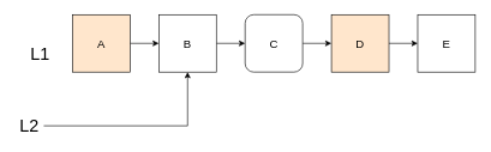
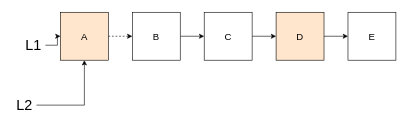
  <mxCell id="0" />
  <mxCell id="1" parent="0" />
  <mxCell id="2" value="&lt;font size=&quot;3&quot;&gt;E&lt;/font&gt;" style="whiteSpace=wrap;html=1;aspect=fixed;" parent="1" vertex="1"><mxGeometry x="580" y="20" width="80" height="80" as="geometry" /></mxCell>
- <mxCell id="3" value="" style="edgeStyle=orthogonalEdgeStyle;rounded=0;orthogonalLoop=1;jettySize=auto;html=1;" parent="1" source="4" target="6" edge="1"><mxGeometry relative="1" as="geometry" /></mxCell>
+ <mxCell id="3" value="" style="edgeStyle=orthogonalEdgeStyle;rounded=0;orthogonalLoop=1;jettySize=auto;html=1;dashed=1;" parent="1" source="4" target="6" edge="1"><mxGeometry relative="1" as="geometry" /></mxCell>
  <mxCell id="4" value="&lt;font size=&quot;3&quot;&gt;A&lt;/font&gt;" style="whiteSpace=wrap;html=1;aspect=fixed;fillColor=#ffe6cc;" parent="1" vertex="1"><mxGeometry x="100" y="20" width="80" height="80" as="geometry" /></mxCell>
  <mxCell id="5" value="" style="edgeStyle=orthogonalEdgeStyle;rounded=0;orthogonalLoop=1;jettySize=auto;html=1;" parent="1" source="6" target="8" edge="1"><mxGeometry relative="1" as="geometry" /></mxCell>
  <mxCell id="6" value="&lt;font size=&quot;3&quot;&gt;B&lt;/font&gt;" style="whiteSpace=wrap;html=1;aspect=fixed;" parent="1" vertex="1"><mxGeometry x="220" y="20" width="80" height="80" as="geometry" /></mxCell>
  <mxCell id="7" value="" style="edgeStyle=orthogonalEdgeStyle;rounded=0;orthogonalLoop=1;jettySize=auto;html=1;" parent="1" source="8" target="10" edge="1"><mxGeometry relative="1" as="geometry" /></mxCell>
- <mxCell id="8" value="&lt;font size=&quot;3&quot;&gt;C&lt;/font&gt;" style="whiteSpace=wrap;html=1;aspect=fixed;rounded=1;" parent="1" vertex="1"><mxGeometry x="340" y="20" width="80" height="80" as="geometry" /></mxCell>
+ <mxCell id="8" value="&lt;font size=&quot;3&quot;&gt;C&lt;/font&gt;" style="whiteSpace=wrap;html=1;aspect=fixed;" parent="1" vertex="1"><mxGeometry x="340" y="20" width="80" height="80" as="geometry" /></mxCell>
  <mxCell id="9" value="" style="edgeStyle=orthogonalEdgeStyle;rounded=0;orthogonalLoop=1;jettySize=auto;html=1;" parent="1" source="10" target="2" edge="1"><mxGeometry relative="1" as="geometry" /></mxCell>
  <mxCell id="10" value="&lt;font size=&quot;3&quot;&gt;D&lt;/font&gt;" style="whiteSpace=wrap;html=1;aspect=fixed;fillColor=#ffe6cc;" parent="1" vertex="1"><mxGeometry x="460" y="20" width="80" height="80" as="geometry" /></mxCell>
+ <mxCell id="11" value="" style="edgeStyle=orthogonalEdgeStyle;rounded=0;orthogonalLoop=1;jettySize=auto;html=1;" parent="1" source="12" target="4" edge="1"><mxGeometry relative="1" as="geometry" /></mxCell>
  <mxCell id="12" value="&lt;font style=&quot;font-size: 24px&quot;&gt;L1&lt;/font&gt;" style="text;html=1;strokeColor=none;fillColor=none;align=center;verticalAlign=middle;whiteSpace=wrap;rounded=0;" parent="1" vertex="1"><mxGeometry x="35" y="60" width="40" height="30" as="geometry" /></mxCell>
- <mxCell id="13" style="edgeStyle=orthogonalEdgeStyle;rounded=0;orthogonalLoop=1;jettySize=auto;html=1;entryX=0.5;entryY=1;entryDx=0;entryDy=0;" edge="1" parent="1" source="14" target="6"><mxGeometry relative="1" as="geometry" /></mxCell>
+ <mxCell id="13" style="edgeStyle=orthogonalEdgeStyle;rounded=0;orthogonalLoop=1;jettySize=auto;html=1;" edge="1" parent="1" source="14" target="4"><mxGeometry relative="1" as="geometry" /></mxCell>
  <mxCell id="14" value="&lt;span style=&quot;font-size: 24px;&quot;&gt;L2&lt;/span&gt;" style="text;html=1;strokeColor=none;fillColor=none;align=center;verticalAlign=middle;whiteSpace=wrap;rounded=0;" vertex="1" parent="1"><mxGeometry x="20" y="160" width="40" height="30" as="geometry" /></mxCell>
